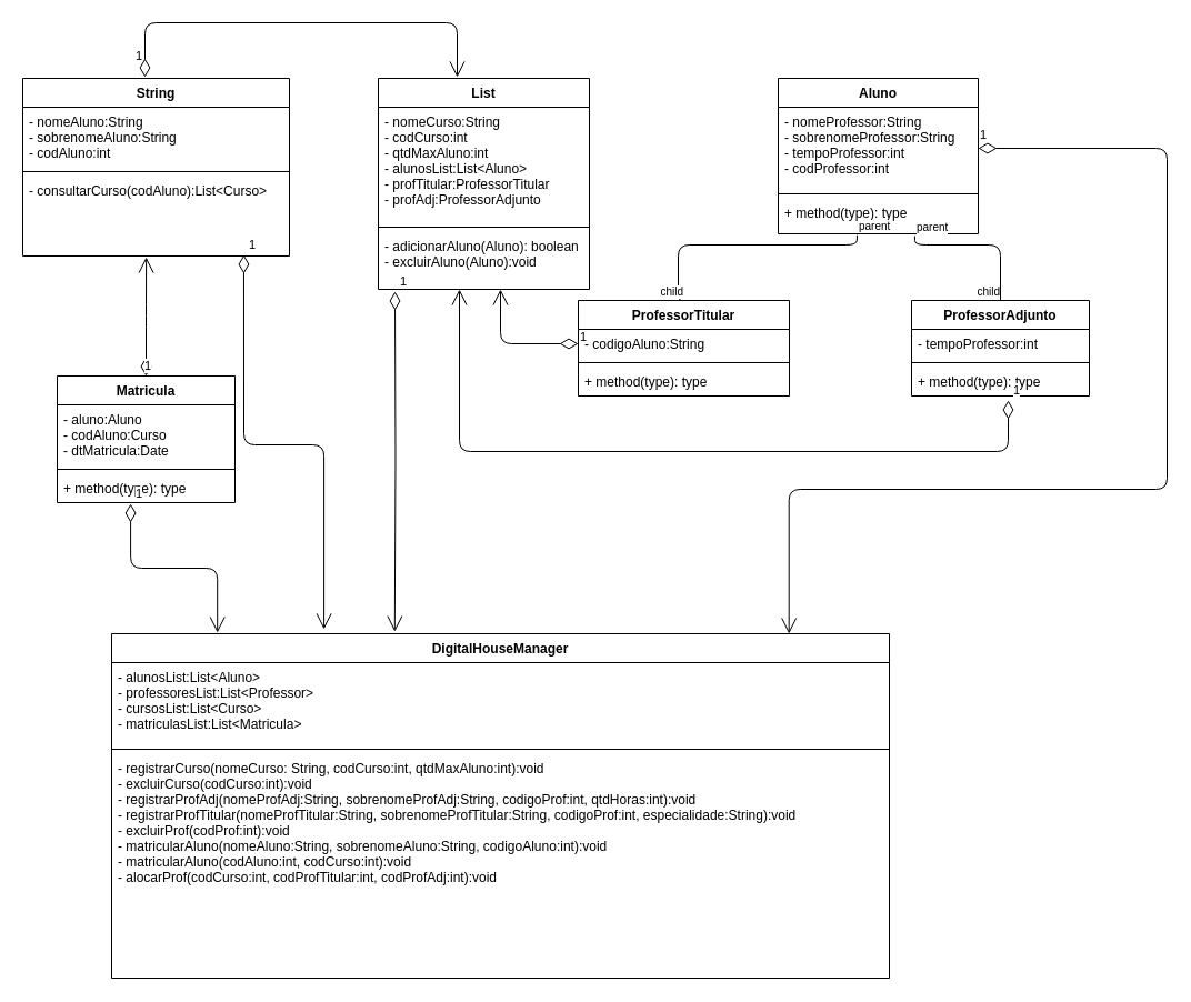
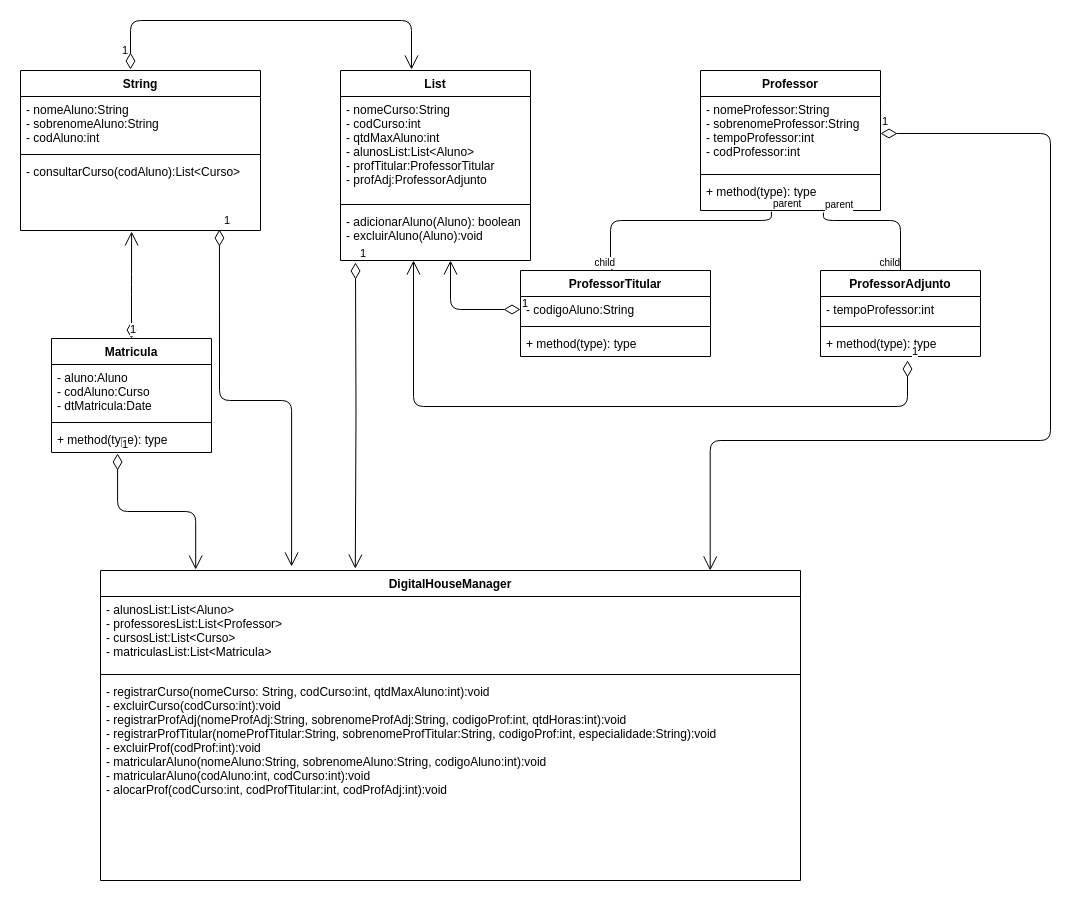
  <mxCell id="0" />
  <mxCell id="1" parent="0" />
  <mxCell id="2" value="String" style="swimlane;fontStyle=1;align=center;verticalAlign=top;childLayout=stackLayout;horizontal=1;startSize=26;horizontalStack=0;resizeParent=1;resizeParentMax=0;resizeLast=0;collapsible=1;marginBottom=0;" vertex="1" parent="1"><mxGeometry x="20" y="70" width="240" height="160" as="geometry" /></mxCell>
  <mxCell id="3" value="- nomeAluno:String&#10;- sobrenomeAluno:String&#10;- codAluno:int&#10;" style="text;strokeColor=none;fillColor=none;align=left;verticalAlign=top;spacingLeft=4;spacingRight=4;overflow=hidden;rotatable=0;points=[[0,0.5],[1,0.5]];portConstraint=eastwest;" vertex="1" parent="2"><mxGeometry y="26" width="240" height="54" as="geometry" /></mxCell>
  <mxCell id="4" value="" style="line;strokeWidth=1;fillColor=none;align=left;verticalAlign=middle;spacingTop=-1;spacingLeft=3;spacingRight=3;rotatable=0;labelPosition=right;points=[];portConstraint=eastwest;" vertex="1" parent="2"><mxGeometry y="80" width="240" height="8" as="geometry" /></mxCell>
  <mxCell id="5" value="- consultarCurso(codAluno):List&lt;Curso&gt;" style="text;strokeColor=none;fillColor=none;align=left;verticalAlign=top;spacingLeft=4;spacingRight=4;overflow=hidden;rotatable=0;points=[[0,0.5],[1,0.5]];portConstraint=eastwest;" vertex="1" parent="2"><mxGeometry y="88" width="240" height="72" as="geometry" /></mxCell>
  <mxCell id="6" value="List" style="swimlane;fontStyle=1;align=center;verticalAlign=top;childLayout=stackLayout;horizontal=1;startSize=26;horizontalStack=0;resizeParent=1;resizeParentMax=0;resizeLast=0;collapsible=1;marginBottom=0;" vertex="1" parent="1"><mxGeometry x="340" y="70" width="190" height="190" as="geometry" /></mxCell>
  <mxCell id="7" value="- nomeCurso:String&#10;- codCurso:int&#10;- qtdMaxAluno:int&#10;- alunosList:List&lt;Aluno&gt;&#10;- profTitular:ProfessorTitular&#10;- profAdj:ProfessorAdjunto" style="text;strokeColor=none;fillColor=none;align=left;verticalAlign=top;spacingLeft=4;spacingRight=4;overflow=hidden;rotatable=0;points=[[0,0.5],[1,0.5]];portConstraint=eastwest;" vertex="1" parent="6"><mxGeometry y="26" width="190" height="104" as="geometry" /></mxCell>
  <mxCell id="8" value="" style="line;strokeWidth=1;fillColor=none;align=left;verticalAlign=middle;spacingTop=-1;spacingLeft=3;spacingRight=3;rotatable=0;labelPosition=right;points=[];portConstraint=eastwest;" vertex="1" parent="6"><mxGeometry y="130" width="190" height="8" as="geometry" /></mxCell>
  <mxCell id="9" value="- adicionarAluno(Aluno): boolean&#10;- excluirAluno(Aluno):void " style="text;strokeColor=none;fillColor=none;align=left;verticalAlign=top;spacingLeft=4;spacingRight=4;overflow=hidden;rotatable=0;points=[[0,0.5],[1,0.5]];portConstraint=eastwest;" vertex="1" parent="6"><mxGeometry y="138" width="190" height="52" as="geometry" /></mxCell>
- <mxCell id="10" value="Aluno" style="swimlane;fontStyle=1;align=center;verticalAlign=top;childLayout=stackLayout;horizontal=1;startSize=26;horizontalStack=0;resizeParent=1;resizeParentMax=0;resizeLast=0;collapsible=1;marginBottom=0;" vertex="1" parent="1"><mxGeometry x="700" y="70" width="180" height="140" as="geometry" /></mxCell>
+ <mxCell id="10" value="Professor" style="swimlane;fontStyle=1;align=center;verticalAlign=top;childLayout=stackLayout;horizontal=1;startSize=26;horizontalStack=0;resizeParent=1;resizeParentMax=0;resizeLast=0;collapsible=1;marginBottom=0;" vertex="1" parent="1"><mxGeometry x="700" y="70" width="180" height="140" as="geometry" /></mxCell>
  <mxCell id="11" value="- nomeProfessor:String&#10;- sobrenomeProfessor:String&#10;- tempoProfessor:int&#10;- codProfessor:int" style="text;strokeColor=none;fillColor=none;align=left;verticalAlign=top;spacingLeft=4;spacingRight=4;overflow=hidden;rotatable=0;points=[[0,0.5],[1,0.5]];portConstraint=eastwest;" vertex="1" parent="10"><mxGeometry y="26" width="180" height="74" as="geometry" /></mxCell>
  <mxCell id="12" value="" style="line;strokeWidth=1;fillColor=none;align=left;verticalAlign=middle;spacingTop=-1;spacingLeft=3;spacingRight=3;rotatable=0;labelPosition=right;points=[];portConstraint=eastwest;" vertex="1" parent="10"><mxGeometry y="100" width="180" height="8" as="geometry" /></mxCell>
  <mxCell id="13" value="+ method(type): type" style="text;strokeColor=none;fillColor=none;align=left;verticalAlign=top;spacingLeft=4;spacingRight=4;overflow=hidden;rotatable=0;points=[[0,0.5],[1,0.5]];portConstraint=eastwest;" vertex="1" parent="10"><mxGeometry y="108" width="180" height="32" as="geometry" /></mxCell>
  <mxCell id="14" value="ProfessorTitular" style="swimlane;fontStyle=1;align=center;verticalAlign=top;childLayout=stackLayout;horizontal=1;startSize=26;horizontalStack=0;resizeParent=1;resizeParentMax=0;resizeLast=0;collapsible=1;marginBottom=0;" vertex="1" parent="1"><mxGeometry x="520" y="270" width="190" height="86" as="geometry" /></mxCell>
  <mxCell id="15" value="- codigoAluno:String&#10;" style="text;strokeColor=none;fillColor=none;align=left;verticalAlign=top;spacingLeft=4;spacingRight=4;overflow=hidden;rotatable=0;points=[[0,0.5],[1,0.5]];portConstraint=eastwest;" vertex="1" parent="14"><mxGeometry y="26" width="190" height="26" as="geometry" /></mxCell>
  <mxCell id="16" value="" style="line;strokeWidth=1;fillColor=none;align=left;verticalAlign=middle;spacingTop=-1;spacingLeft=3;spacingRight=3;rotatable=0;labelPosition=right;points=[];portConstraint=eastwest;" vertex="1" parent="14"><mxGeometry y="52" width="190" height="8" as="geometry" /></mxCell>
  <mxCell id="17" value="+ method(type): type" style="text;strokeColor=none;fillColor=none;align=left;verticalAlign=top;spacingLeft=4;spacingRight=4;overflow=hidden;rotatable=0;points=[[0,0.5],[1,0.5]];portConstraint=eastwest;" vertex="1" parent="14"><mxGeometry y="60" width="190" height="26" as="geometry" /></mxCell>
  <mxCell id="18" value="ProfessorAdjunto" style="swimlane;fontStyle=1;align=center;verticalAlign=top;childLayout=stackLayout;horizontal=1;startSize=26;horizontalStack=0;resizeParent=1;resizeParentMax=0;resizeLast=0;collapsible=1;marginBottom=0;" vertex="1" parent="1"><mxGeometry x="820" y="270" width="160" height="86" as="geometry" /></mxCell>
  <mxCell id="19" value="- tempoProfessor:int" style="text;strokeColor=none;fillColor=none;align=left;verticalAlign=top;spacingLeft=4;spacingRight=4;overflow=hidden;rotatable=0;points=[[0,0.5],[1,0.5]];portConstraint=eastwest;" vertex="1" parent="18"><mxGeometry y="26" width="160" height="26" as="geometry" /></mxCell>
  <mxCell id="20" value="" style="line;strokeWidth=1;fillColor=none;align=left;verticalAlign=middle;spacingTop=-1;spacingLeft=3;spacingRight=3;rotatable=0;labelPosition=right;points=[];portConstraint=eastwest;" vertex="1" parent="18"><mxGeometry y="52" width="160" height="8" as="geometry" /></mxCell>
  <mxCell id="21" value="+ method(type): type" style="text;strokeColor=none;fillColor=none;align=left;verticalAlign=top;spacingLeft=4;spacingRight=4;overflow=hidden;rotatable=0;points=[[0,0.5],[1,0.5]];portConstraint=eastwest;" vertex="1" parent="18"><mxGeometry y="60" width="160" height="26" as="geometry" /></mxCell>
  <mxCell id="22" value="1" style="endArrow=open;html=1;endSize=12;startArrow=diamondThin;startSize=14;startFill=0;edgeStyle=orthogonalEdgeStyle;align=left;verticalAlign=bottom;exitX=0;exitY=0.5;exitDx=0;exitDy=0;" edge="1" parent="1" source="15" target="9"><mxGeometry x="-1" y="3" relative="1" as="geometry"><mxPoint x="430" y="350" as="sourcePoint" /><mxPoint x="280" y="450" as="targetPoint" /><Array as="points"><mxPoint x="450" y="309" /></Array></mxGeometry></mxCell>
  <mxCell id="23" value="1" style="endArrow=open;html=1;endSize=12;startArrow=diamondThin;startSize=14;startFill=0;edgeStyle=orthogonalEdgeStyle;align=left;verticalAlign=bottom;" edge="1" parent="1"><mxGeometry x="-1" y="3" relative="1" as="geometry"><mxPoint x="907" y="360" as="sourcePoint" /><mxPoint x="413" y="260" as="targetPoint" /><Array as="points"><mxPoint x="907" y="406" /><mxPoint x="413" y="406" /></Array></mxGeometry></mxCell>
  <mxCell id="24" value="Matricula" style="swimlane;fontStyle=1;align=center;verticalAlign=top;childLayout=stackLayout;horizontal=1;startSize=26;horizontalStack=0;resizeParent=1;resizeParentMax=0;resizeLast=0;collapsible=1;marginBottom=0;" vertex="1" parent="1"><mxGeometry x="51" y="338" width="160" height="114" as="geometry" /></mxCell>
  <mxCell id="25" value="- aluno:Aluno&#10;- codAluno:Curso&#10;- dtMatricula:Date" style="text;strokeColor=none;fillColor=none;align=left;verticalAlign=top;spacingLeft=4;spacingRight=4;overflow=hidden;rotatable=0;points=[[0,0.5],[1,0.5]];portConstraint=eastwest;" vertex="1" parent="24"><mxGeometry y="26" width="160" height="54" as="geometry" /></mxCell>
  <mxCell id="26" value="" style="line;strokeWidth=1;fillColor=none;align=left;verticalAlign=middle;spacingTop=-1;spacingLeft=3;spacingRight=3;rotatable=0;labelPosition=right;points=[];portConstraint=eastwest;" vertex="1" parent="24"><mxGeometry y="80" width="160" height="8" as="geometry" /></mxCell>
  <mxCell id="27" value="+ method(type): type" style="text;strokeColor=none;fillColor=none;align=left;verticalAlign=top;spacingLeft=4;spacingRight=4;overflow=hidden;rotatable=0;points=[[0,0.5],[1,0.5]];portConstraint=eastwest;" vertex="1" parent="24"><mxGeometry y="88" width="160" height="26" as="geometry" /></mxCell>
  <mxCell id="28" value=" DigitalHouseManager" style="swimlane;fontStyle=1;align=center;verticalAlign=top;childLayout=stackLayout;horizontal=1;startSize=26;horizontalStack=0;resizeParent=1;resizeParentMax=0;resizeLast=0;collapsible=1;marginBottom=0;" vertex="1" parent="1"><mxGeometry x="100" y="570" width="700" height="310" as="geometry" /></mxCell>
  <mxCell id="29" value="- alunosList:List&lt;Aluno&gt;&#10;- professoresList:List&lt;Professor&gt;&#10;- cursosList:List&lt;Curso&gt;&#10;- matriculasList:List&lt;Matricula&gt;" style="text;strokeColor=none;fillColor=none;align=left;verticalAlign=top;spacingLeft=4;spacingRight=4;overflow=hidden;rotatable=0;points=[[0,0.5],[1,0.5]];portConstraint=eastwest;" vertex="1" parent="28"><mxGeometry y="26" width="700" height="74" as="geometry" /></mxCell>
  <mxCell id="30" value="" style="line;strokeWidth=1;fillColor=none;align=left;verticalAlign=middle;spacingTop=-1;spacingLeft=3;spacingRight=3;rotatable=0;labelPosition=right;points=[];portConstraint=eastwest;" vertex="1" parent="28"><mxGeometry y="100" width="700" height="8" as="geometry" /></mxCell>
  <mxCell id="31" value="- registrarCurso(nomeCurso: String, codCurso:int, qtdMaxAluno:int):void&#10;- excluirCurso(codCurso:int):void&#10;- registrarProfAdj(nomeProfAdj:String, sobrenomeProfAdj:String, codigoProf:int, qtdHoras:int):void&#10;- registrarProfTitular(nomeProfTitular:String, sobrenomeProfTitular:String, codigoProf:int, especialidade:String):void&#10;- excluirProf(codProf:int):void&#10;- matricularAluno(nomeAluno:String, sobrenomeAluno:String, codigoAluno:int):void&#10;- matricularAluno(codAluno:int, codCurso:int):void&#10;- alocarProf(codCurso:int, codProfTitular:int, codProfAdj:int):void&#10;&#10;&#10;" style="text;strokeColor=none;fillColor=none;align=left;verticalAlign=top;spacingLeft=4;spacingRight=4;overflow=hidden;rotatable=0;points=[[0,0.5],[1,0.5]];portConstraint=eastwest;" vertex="1" parent="28"><mxGeometry y="108" width="700" height="202" as="geometry" /></mxCell>
  <mxCell id="32" value="1" style="endArrow=open;html=1;endSize=12;startArrow=diamondThin;startSize=14;startFill=0;edgeStyle=orthogonalEdgeStyle;align=left;verticalAlign=bottom;entryX=0.425;entryY=-0.006;entryDx=0;entryDy=0;entryPerimeter=0;" edge="1" parent="1"><mxGeometry x="-0.946" y="10" relative="1" as="geometry"><mxPoint x="130" y="69" as="sourcePoint" /><mxPoint x="411" y="69" as="targetPoint" /><Array as="points"><mxPoint x="130" y="20" /><mxPoint x="411" y="20" /></Array><mxPoint as="offset" /></mxGeometry></mxCell>
  <mxCell id="33" value="1" style="endArrow=open;html=1;endSize=12;startArrow=diamondThin;startSize=14;startFill=0;edgeStyle=orthogonalEdgeStyle;align=left;verticalAlign=bottom;exitX=0.5;exitY=0;exitDx=0;exitDy=0;entryX=0.463;entryY=1.014;entryDx=0;entryDy=0;entryPerimeter=0;" edge="1" parent="1" source="24" target="5"><mxGeometry x="-1" y="3" relative="1" as="geometry"><mxPoint x="110" y="330" as="sourcePoint" /><mxPoint x="270" y="330" as="targetPoint" /></mxGeometry></mxCell>
  <mxCell id="34" value="" style="endArrow=none;html=1;edgeStyle=orthogonalEdgeStyle;exitX=0.394;exitY=1.038;exitDx=0;exitDy=0;exitPerimeter=0;entryX=0.5;entryY=0;entryDx=0;entryDy=0;" edge="1" parent="1" source="13" target="14"><mxGeometry relative="1" as="geometry"><mxPoint x="550" y="322" as="sourcePoint" /><mxPoint x="710" y="322" as="targetPoint" /><Array as="points"><mxPoint x="771" y="220" /><mxPoint x="610" y="220" /><mxPoint x="610" y="270" /></Array></mxGeometry></mxCell>
  <mxCell id="35" value="parent" style="resizable=0;html=1;align=left;verticalAlign=bottom;labelBackgroundColor=#ffffff;fontSize=10;" connectable="0" vertex="1" parent="34"><mxGeometry x="-1" relative="1" as="geometry" /></mxCell>
  <mxCell id="36" value="child" style="resizable=0;html=1;align=right;verticalAlign=bottom;labelBackgroundColor=#ffffff;fontSize=10;" connectable="0" vertex="1" parent="34"><mxGeometry x="1" relative="1" as="geometry" /></mxCell>
  <mxCell id="37" value="" style="endArrow=none;html=1;edgeStyle=orthogonalEdgeStyle;entryX=0.5;entryY=0;entryDx=0;entryDy=0;exitX=0.683;exitY=1.063;exitDx=0;exitDy=0;exitPerimeter=0;" edge="1" parent="1" source="13" target="18"><mxGeometry relative="1" as="geometry"><mxPoint x="650" y="530" as="sourcePoint" /><mxPoint x="810" y="530" as="targetPoint" /><Array as="points"><mxPoint x="823" y="220" /><mxPoint x="900" y="220" /></Array></mxGeometry></mxCell>
  <mxCell id="38" value="parent" style="resizable=0;html=1;align=left;verticalAlign=bottom;labelBackgroundColor=#ffffff;fontSize=10;" connectable="0" vertex="1" parent="37"><mxGeometry x="-1" relative="1" as="geometry" /></mxCell>
  <mxCell id="39" value="child" style="resizable=0;html=1;align=right;verticalAlign=bottom;labelBackgroundColor=#ffffff;fontSize=10;" connectable="0" vertex="1" parent="37"><mxGeometry x="1" relative="1" as="geometry" /></mxCell>
  <mxCell id="40" value="1" style="endArrow=open;html=1;endSize=12;startArrow=diamondThin;startSize=14;startFill=0;edgeStyle=orthogonalEdgeStyle;align=left;verticalAlign=bottom;entryX=0.136;entryY=-0.003;entryDx=0;entryDy=0;entryPerimeter=0;exitX=0.413;exitY=1.038;exitDx=0;exitDy=0;exitPerimeter=0;" edge="1" parent="1" source="27" target="28"><mxGeometry x="-1" y="3" relative="1" as="geometry"><mxPoint x="90" y="500" as="sourcePoint" /><mxPoint x="180" y="900" as="targetPoint" /></mxGeometry></mxCell>
  <mxCell id="41" value="1" style="endArrow=open;html=1;endSize=12;startArrow=diamondThin;startSize=14;startFill=0;edgeStyle=orthogonalEdgeStyle;align=left;verticalAlign=bottom;exitX=0.829;exitY=0.986;exitDx=0;exitDy=0;exitPerimeter=0;entryX=0.273;entryY=-0.013;entryDx=0;entryDy=0;entryPerimeter=0;" edge="1" parent="1" source="5" target="28"><mxGeometry x="-1" y="3" relative="1" as="geometry"><mxPoint x="260" y="520" as="sourcePoint" /><mxPoint x="420" y="520" as="targetPoint" /><Array as="points"><mxPoint x="219" y="400" /><mxPoint x="291" y="400" /></Array></mxGeometry></mxCell>
  <mxCell id="42" value="1" style="endArrow=open;html=1;endSize=12;startArrow=diamondThin;startSize=14;startFill=0;edgeStyle=orthogonalEdgeStyle;align=left;verticalAlign=bottom;entryX=0.364;entryY=-0.006;entryDx=0;entryDy=0;entryPerimeter=0;" edge="1" parent="1" target="28"><mxGeometry x="-1" y="3" relative="1" as="geometry"><mxPoint x="355" y="262" as="sourcePoint" /><mxPoint x="560" y="500" as="targetPoint" /></mxGeometry></mxCell>
  <mxCell id="43" value="1" style="endArrow=open;html=1;endSize=12;startArrow=diamondThin;startSize=14;startFill=0;edgeStyle=orthogonalEdgeStyle;align=left;verticalAlign=bottom;entryX=0.871;entryY=0;entryDx=0;entryDy=0;entryPerimeter=0;exitX=1;exitY=0.5;exitDx=0;exitDy=0;" edge="1" parent="1" source="11" target="28"><mxGeometry x="-1" y="3" relative="1" as="geometry"><mxPoint x="1120" y="480" as="sourcePoint" /><mxPoint x="660" y="490" as="targetPoint" /><Array as="points"><mxPoint x="1050" y="133" /><mxPoint x="1050" y="440" /><mxPoint x="710" y="440" /></Array></mxGeometry></mxCell>
